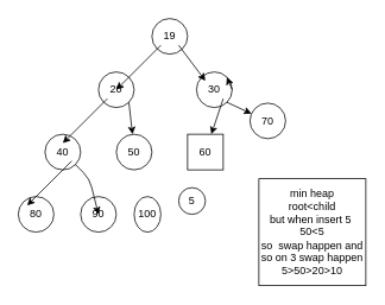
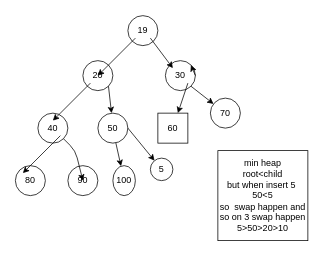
  <mxCell id="0" />
  <mxCell id="1" parent="0" />
  <mxCell id="2" value="19" style="ellipse;whiteSpace=wrap;html=1;aspect=fixed;" vertex="1" parent="1"><mxGeometry x="170" y="20" width="40" height="40" as="geometry" /></mxCell>
  <mxCell id="3" value="20" style="ellipse;whiteSpace=wrap;html=1;aspect=fixed;" vertex="1" parent="1"><mxGeometry x="110" y="80" width="40" height="40" as="geometry" /></mxCell>
  <mxCell id="4" value="30" style="ellipse;whiteSpace=wrap;html=1;aspect=fixed;" vertex="1" parent="1"><mxGeometry x="220" y="80" width="40" height="40" as="geometry" /></mxCell>
- <mxCell id="5" value="70" style="ellipse;whiteSpace=wrap;html=1;aspect=fixed;" vertex="1" parent="1"><mxGeometry x="280" y="115" width="40" height="40" as="geometry" /></mxCell>
+ <mxCell id="5" value="70" style="ellipse;whiteSpace=wrap;html=1;aspect=fixed;" vertex="1" parent="1"><mxGeometry x="280" y="130" width="40" height="40" as="geometry" /></mxCell>
  <mxCell id="6" value="60" style="whiteSpace=wrap;html=1;aspect=fixed;rounded=0;" vertex="1" parent="1"><mxGeometry x="210" y="150" width="40" height="40" as="geometry" /></mxCell>
  <mxCell id="7" value="50" style="ellipse;whiteSpace=wrap;html=1;aspect=fixed;" vertex="1" parent="1"><mxGeometry x="130" y="150" width="40" height="40" as="geometry" /></mxCell>
  <mxCell id="8" value="40" style="ellipse;whiteSpace=wrap;html=1;aspect=fixed;" vertex="1" parent="1"><mxGeometry x="50" y="150" width="40" height="40" as="geometry" /></mxCell>
  <mxCell id="9" value="80" style="ellipse;whiteSpace=wrap;html=1;aspect=fixed;" vertex="1" parent="1"><mxGeometry x="20" y="220" width="40" height="40" as="geometry" /></mxCell>
  <mxCell id="10" value="90" style="ellipse;whiteSpace=wrap;html=1;aspect=fixed;" vertex="1" parent="1"><mxGeometry x="90" y="220" width="40" height="40" as="geometry" /></mxCell>
  <mxCell id="11" value="100" style="ellipse;whiteSpace=wrap;html=1;aspect=fixed;" vertex="1" parent="1"><mxGeometry x="150" y="220" width="30" height="40" as="geometry" /></mxCell>
  <mxCell id="12" value="" style="endArrow=classic;html=1;" edge="1" parent="1"><mxGeometry width="50" height="50" relative="1" as="geometry"><mxPoint x="180" y="50" as="sourcePoint" /><mxPoint x="130" y="100" as="targetPoint" /></mxGeometry></mxCell>
  <mxCell id="13" value="" style="endArrow=classic;html=1;" edge="1" parent="1"><mxGeometry width="50" height="50" relative="1" as="geometry"><mxPoint x="200" y="50" as="sourcePoint" /><mxPoint x="230" y="90" as="targetPoint" /></mxGeometry></mxCell>
  <mxCell id="14" value="" style="endArrow=classic;html=1;" edge="1" parent="1"><mxGeometry width="50" height="50" relative="1" as="geometry"><mxPoint x="120" y="110" as="sourcePoint" /><mxPoint x="70" y="160" as="targetPoint" /></mxGeometry></mxCell>
  <mxCell id="15" value="" style="endArrow=classic;html=1;" edge="1" parent="1"><mxGeometry width="50" height="50" relative="1" as="geometry"><mxPoint x="80" y="180" as="sourcePoint" /><mxPoint x="30" y="230" as="targetPoint" /></mxGeometry></mxCell>
  <mxCell id="16" value="" style="endArrow=classic;html=1;entryX=0.5;entryY=0.5;entryDx=0;entryDy=0;entryPerimeter=0;" edge="1" parent="1" source="8" target="10"><mxGeometry width="50" height="50" relative="1" as="geometry"><mxPoint x="120" y="180" as="sourcePoint" /><mxPoint x="70" y="230" as="targetPoint" /><Array as="points"><mxPoint x="100" y="200" /></Array></mxGeometry></mxCell>
+ <mxCell id="17" value="" style="endArrow=classic;html=1;" edge="1" parent="1" source="7" target="11"><mxGeometry width="50" height="50" relative="1" as="geometry"><mxPoint x="190" y="180" as="sourcePoint" /><mxPoint x="140" y="230" as="targetPoint" /></mxGeometry></mxCell>
  <mxCell id="18" value="" style="endArrow=classic;html=1;exitX=1;exitY=1;exitDx=0;exitDy=0;" edge="1" parent="1" source="3" target="7"><mxGeometry width="50" height="50" relative="1" as="geometry"><mxPoint x="170" y="120" as="sourcePoint" /><mxPoint x="120" y="170" as="targetPoint" /></mxGeometry></mxCell>
  <mxCell id="19" value="" style="endArrow=classic;html=1;" edge="1" parent="1" target="6"><mxGeometry width="50" height="50" relative="1" as="geometry"><mxPoint x="250" y="110" as="sourcePoint" /><mxPoint x="200" y="160" as="targetPoint" /></mxGeometry></mxCell>
  <mxCell id="20" value="" style="endArrow=classic;html=1;exitX=1;exitY=1;exitDx=0;exitDy=0;" edge="1" parent="1" source="4" target="5"><mxGeometry width="50" height="50" relative="1" as="geometry"><mxPoint x="310" y="100" as="sourcePoint" /><mxPoint x="260" y="150" as="targetPoint" /></mxGeometry></mxCell>
  <mxCell id="21" style="edgeStyle=none;html=1;exitX=1;exitY=0.5;exitDx=0;exitDy=0;entryX=1;entryY=0;entryDx=0;entryDy=0;" edge="1" parent="1" source="4" target="4"><mxGeometry relative="1" as="geometry" /></mxCell>
  <mxCell id="22" value="5" style="ellipse;whiteSpace=wrap;html=1;aspect=fixed;" vertex="1" parent="1"><mxGeometry x="200" y="210" width="30" height="30" as="geometry" /></mxCell>
+ <mxCell id="23" value="" style="endArrow=classic;html=1;exitX=1;exitY=0.5;exitDx=0;exitDy=0;" edge="1" parent="1" source="7" target="22"><mxGeometry width="50" height="50" relative="1" as="geometry"><mxPoint x="220" y="170" as="sourcePoint" /><mxPoint x="170" y="220" as="targetPoint" /></mxGeometry></mxCell>
  <mxCell id="24" value="min heap&lt;br&gt;root&amp;lt;child&lt;br&gt;but when insert 5&amp;nbsp;&lt;br&gt;50&amp;lt;5&lt;br&gt;so&amp;nbsp; swap happen and so on 3 swap happen&lt;br&gt;5&amp;gt;50&amp;gt;20&amp;gt;10" style="rounded=0;whiteSpace=wrap;html=1;" vertex="1" parent="1"><mxGeometry x="290" y="200" width="120" height="120" as="geometry" /></mxCell>
